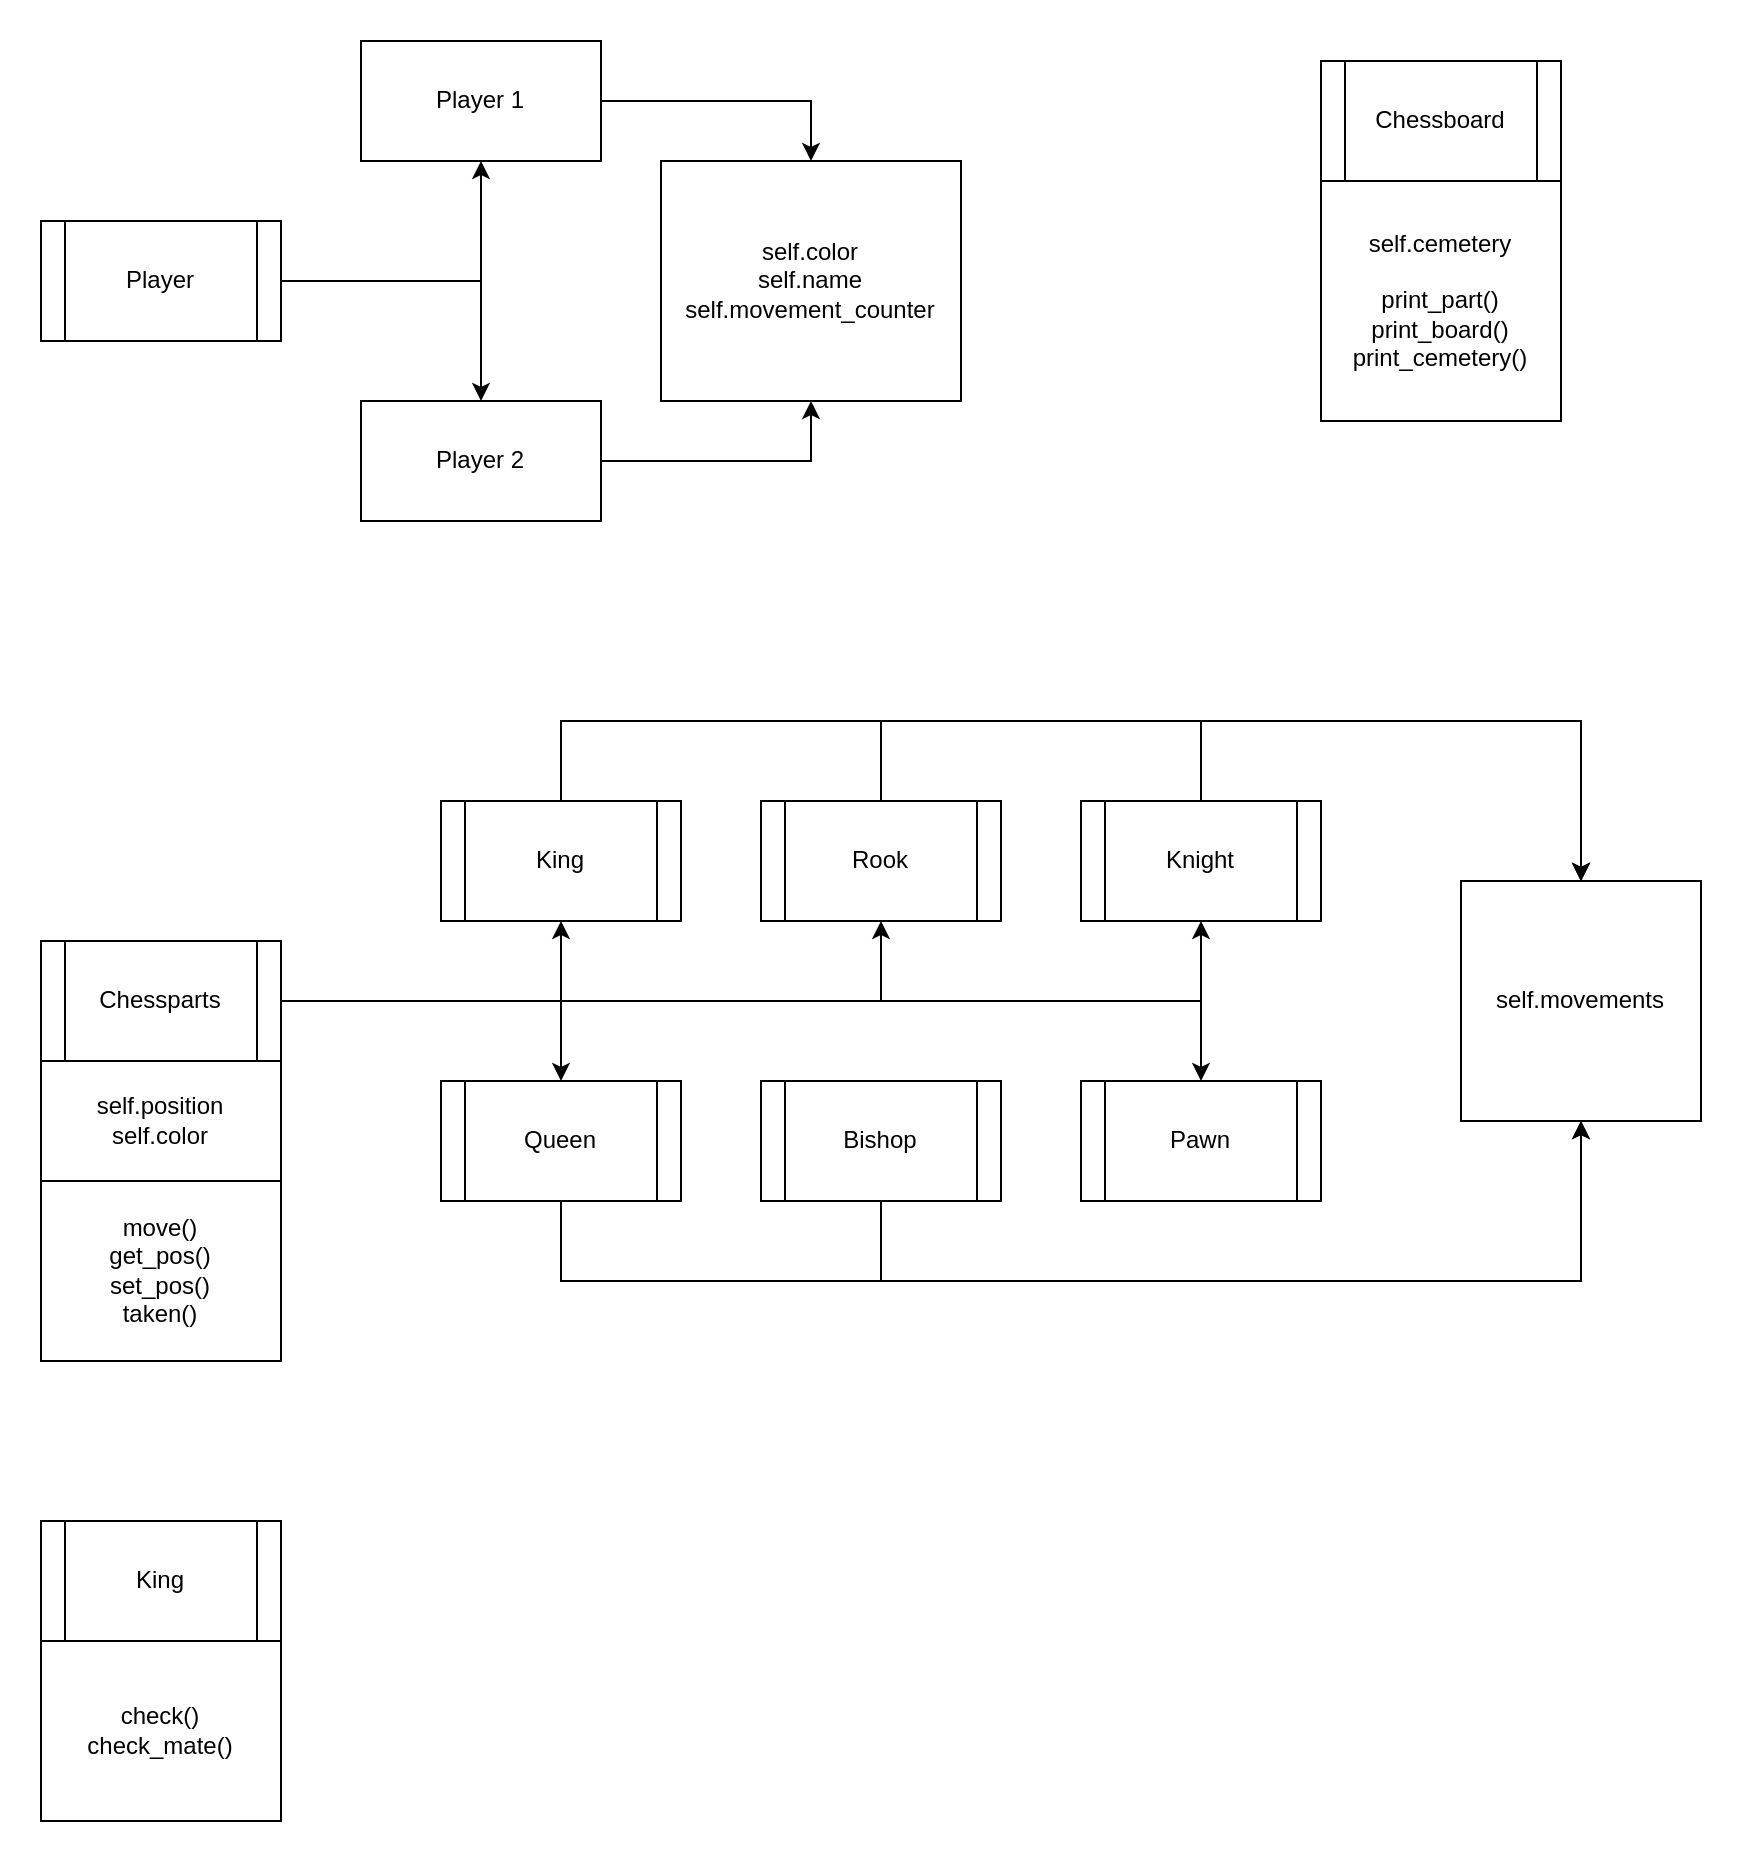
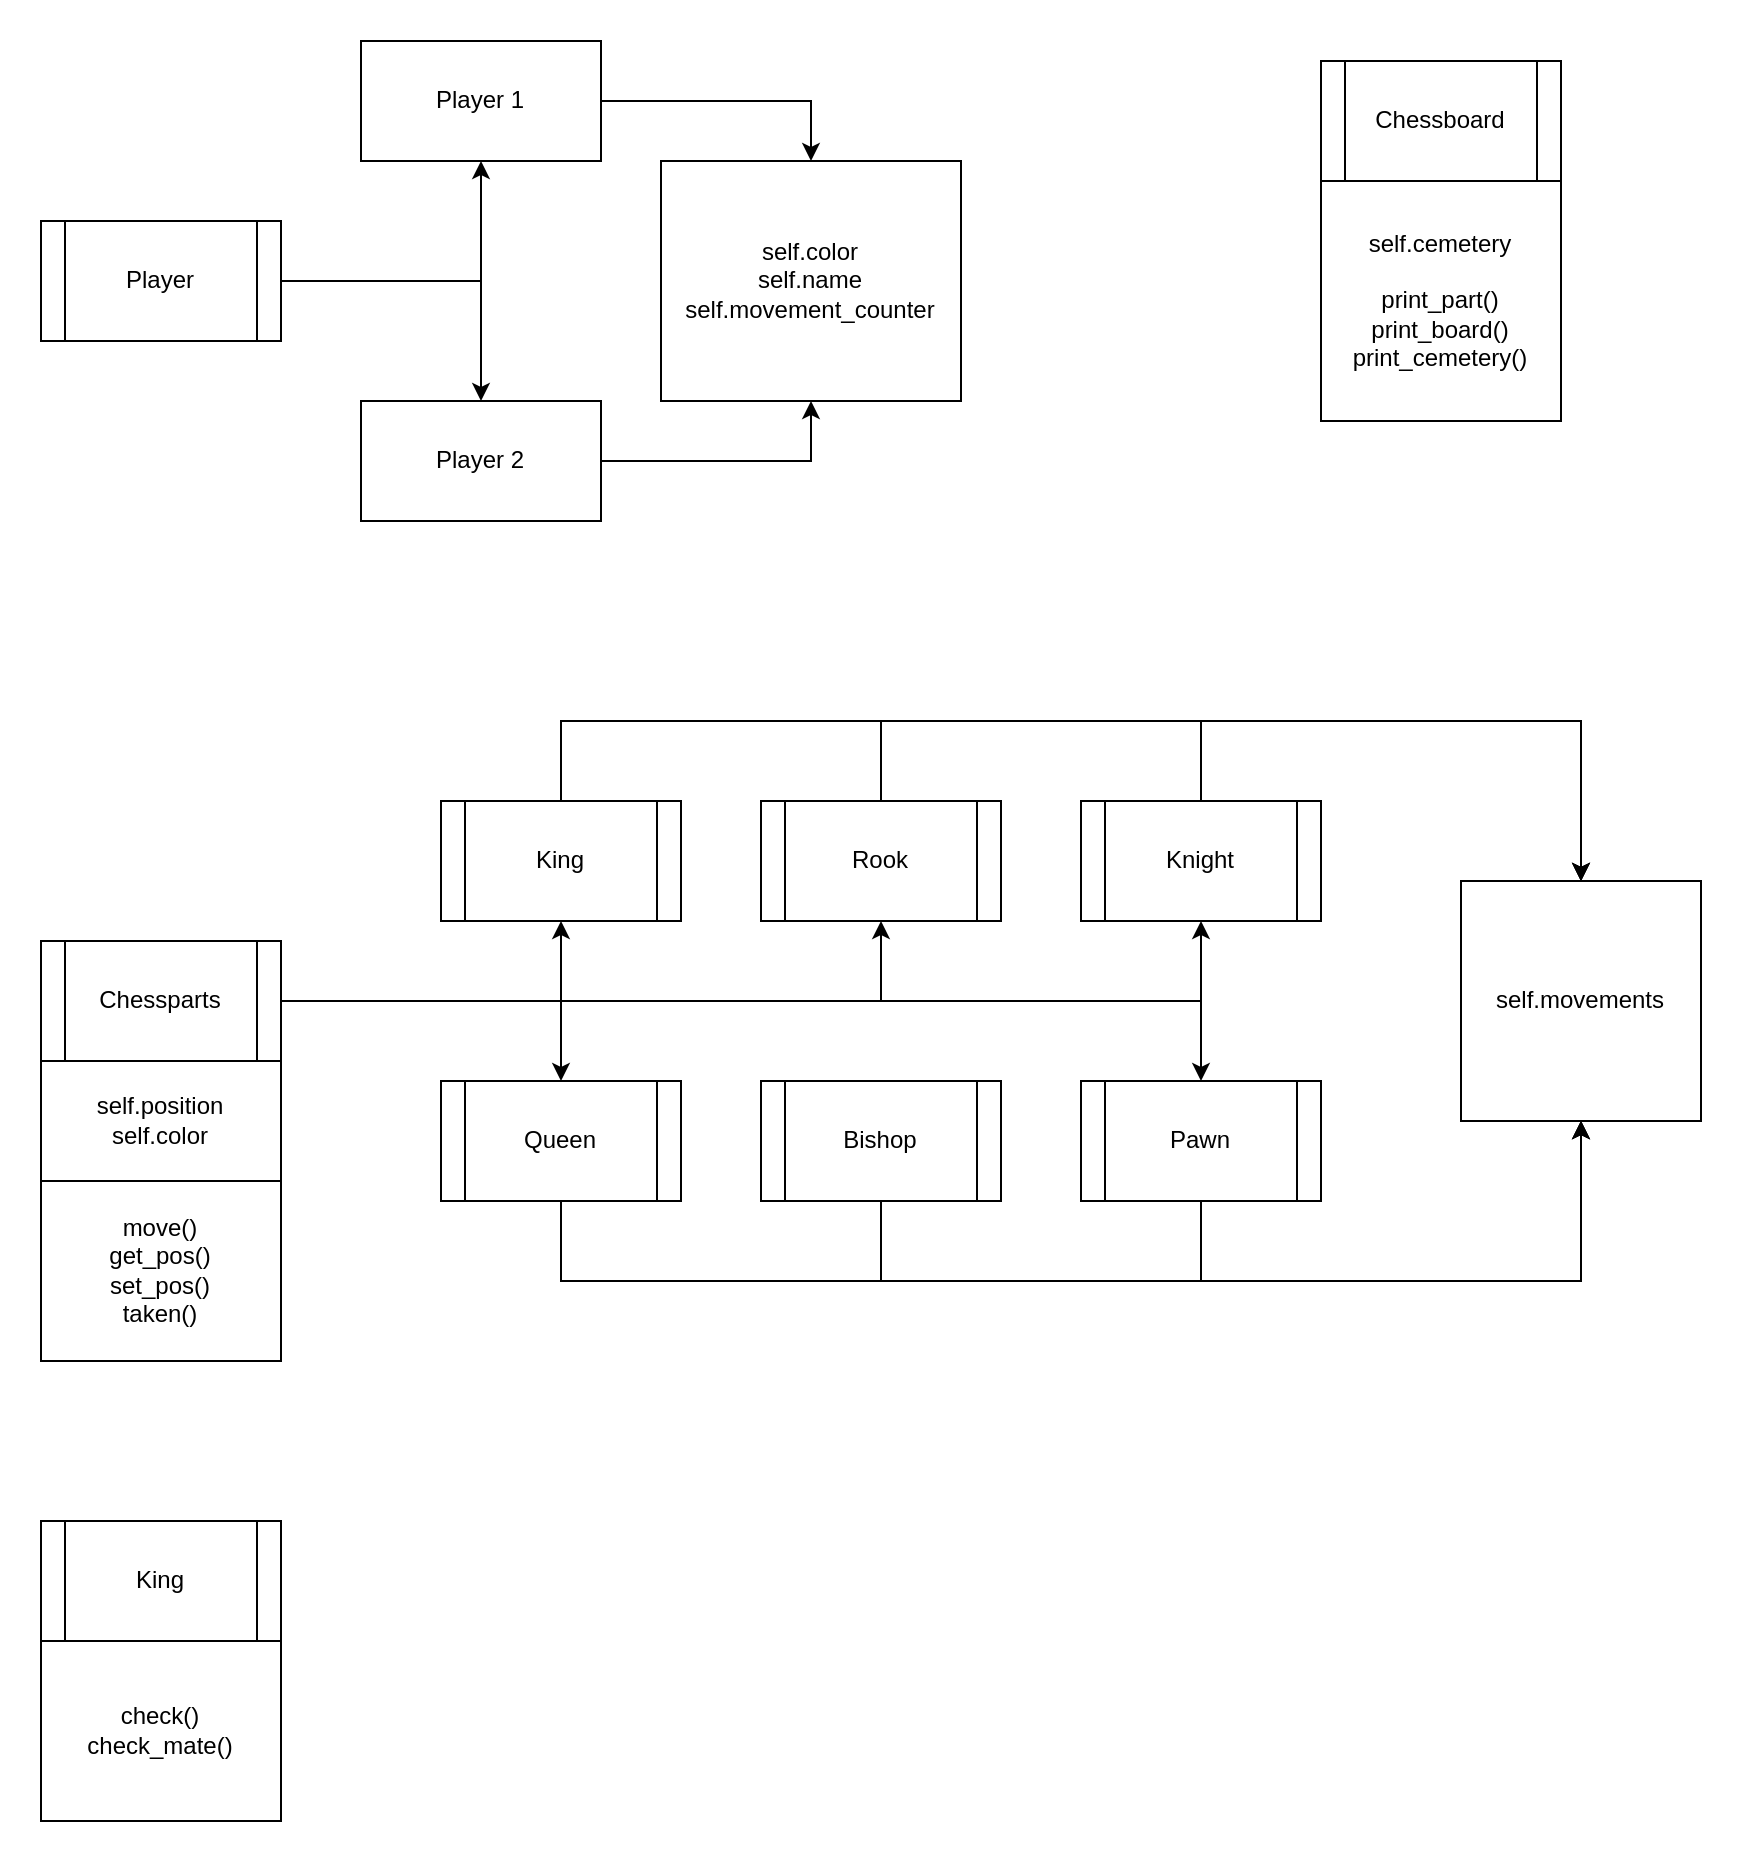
  <mxCell id="0" />
  <mxCell id="1" parent="0" />
  <mxCell id="2" style="edgeStyle=orthogonalEdgeStyle;rounded=0;orthogonalLoop=1;jettySize=auto;html=1;entryX=0.5;entryY=1;entryDx=0;entryDy=0;" edge="1" parent="1" source="4" target="6"><mxGeometry relative="1" as="geometry" /></mxCell>
  <mxCell id="3" style="edgeStyle=orthogonalEdgeStyle;rounded=0;orthogonalLoop=1;jettySize=auto;html=1;entryX=0.5;entryY=0;entryDx=0;entryDy=0;" edge="1" parent="1" source="4" target="8"><mxGeometry relative="1" as="geometry" /></mxCell>
  <mxCell id="4" value="Player" style="shape=process;whiteSpace=wrap;html=1;backgroundOutline=1;" vertex="1" parent="1"><mxGeometry x="20" y="110" width="120" height="60" as="geometry" /></mxCell>
  <mxCell id="5" style="edgeStyle=orthogonalEdgeStyle;rounded=0;orthogonalLoop=1;jettySize=auto;html=1;entryX=0.5;entryY=0;entryDx=0;entryDy=0;" edge="1" parent="1" source="6" target="29"><mxGeometry relative="1" as="geometry" /></mxCell>
  <mxCell id="6" value="Player 1" style="rounded=0;whiteSpace=wrap;html=1;" vertex="1" parent="1"><mxGeometry x="180" y="20" width="120" height="60" as="geometry" /></mxCell>
  <mxCell id="7" style="edgeStyle=orthogonalEdgeStyle;rounded=0;orthogonalLoop=1;jettySize=auto;html=1;entryX=0.5;entryY=1;entryDx=0;entryDy=0;" edge="1" parent="1" source="8" target="29"><mxGeometry relative="1" as="geometry" /></mxCell>
  <mxCell id="8" value="Player 2" style="rounded=0;whiteSpace=wrap;html=1;" vertex="1" parent="1"><mxGeometry x="180" y="200" width="120" height="60" as="geometry" /></mxCell>
  <mxCell id="9" style="edgeStyle=orthogonalEdgeStyle;rounded=0;orthogonalLoop=1;jettySize=auto;html=1;entryX=0.5;entryY=1;entryDx=0;entryDy=0;" edge="1" parent="1" source="14" target="24"><mxGeometry relative="1" as="geometry" /></mxCell>
  <mxCell id="10" style="edgeStyle=orthogonalEdgeStyle;rounded=0;orthogonalLoop=1;jettySize=auto;html=1;entryX=0.5;entryY=0;entryDx=0;entryDy=0;" edge="1" parent="1" source="14" target="26"><mxGeometry relative="1" as="geometry" /></mxCell>
  <mxCell id="11" style="edgeStyle=orthogonalEdgeStyle;rounded=0;orthogonalLoop=1;jettySize=auto;html=1;entryX=0.5;entryY=1;entryDx=0;entryDy=0;" edge="1" parent="1" source="14" target="20"><mxGeometry relative="1" as="geometry" /></mxCell>
  <mxCell id="12" style="edgeStyle=orthogonalEdgeStyle;rounded=0;orthogonalLoop=1;jettySize=auto;html=1;entryX=0.5;entryY=1;entryDx=0;entryDy=0;" edge="1" parent="1" source="14" target="16"><mxGeometry relative="1" as="geometry" /></mxCell>
  <mxCell id="13" style="edgeStyle=orthogonalEdgeStyle;rounded=0;orthogonalLoop=1;jettySize=auto;html=1;entryX=0.5;entryY=0;entryDx=0;entryDy=0;" edge="1" parent="1" source="14" target="18"><mxGeometry relative="1" as="geometry" /></mxCell>
  <mxCell id="14" value="Chessparts" style="shape=process;whiteSpace=wrap;html=1;backgroundOutline=1;" vertex="1" parent="1"><mxGeometry x="20" y="470" width="120" height="60" as="geometry" /></mxCell>
  <mxCell id="15" style="edgeStyle=orthogonalEdgeStyle;rounded=0;orthogonalLoop=1;jettySize=auto;html=1;entryX=0.5;entryY=0;entryDx=0;entryDy=0;" edge="1" parent="1" source="16" target="30"><mxGeometry relative="1" as="geometry"><Array as="points"><mxPoint x="280" y="360" /><mxPoint x="790" y="360" /></Array></mxGeometry></mxCell>
  <mxCell id="16" value="King" style="shape=process;whiteSpace=wrap;html=1;backgroundOutline=1;" vertex="1" parent="1"><mxGeometry x="220" y="400" width="120" height="60" as="geometry" /></mxCell>
  <mxCell id="17" style="edgeStyle=orthogonalEdgeStyle;rounded=0;orthogonalLoop=1;jettySize=auto;html=1;entryX=0.5;entryY=1;entryDx=0;entryDy=0;" edge="1" parent="1" source="18" target="30"><mxGeometry relative="1" as="geometry"><Array as="points"><mxPoint x="280" y="640" /><mxPoint x="790" y="640" /></Array></mxGeometry></mxCell>
  <mxCell id="18" value="Queen" style="shape=process;whiteSpace=wrap;html=1;backgroundOutline=1;" vertex="1" parent="1"><mxGeometry x="220" y="540" width="120" height="60" as="geometry" /></mxCell>
  <mxCell id="19" style="edgeStyle=orthogonalEdgeStyle;rounded=0;orthogonalLoop=1;jettySize=auto;html=1;entryX=0.5;entryY=0;entryDx=0;entryDy=0;" edge="1" parent="1" source="20" target="30"><mxGeometry relative="1" as="geometry"><Array as="points"><mxPoint x="440" y="360" /><mxPoint x="790" y="360" /></Array></mxGeometry></mxCell>
  <mxCell id="20" value="Rook" style="shape=process;whiteSpace=wrap;html=1;backgroundOutline=1;" vertex="1" parent="1"><mxGeometry x="380" y="400" width="120" height="60" as="geometry" /></mxCell>
  <mxCell id="21" style="edgeStyle=orthogonalEdgeStyle;rounded=0;orthogonalLoop=1;jettySize=auto;html=1;entryX=0.5;entryY=1;entryDx=0;entryDy=0;" edge="1" parent="1" source="22" target="30"><mxGeometry relative="1" as="geometry"><Array as="points"><mxPoint x="440" y="640" /><mxPoint x="790" y="640" /></Array></mxGeometry></mxCell>
  <mxCell id="22" value="Bishop" style="shape=process;whiteSpace=wrap;html=1;backgroundOutline=1;" vertex="1" parent="1"><mxGeometry x="380" y="540" width="120" height="60" as="geometry" /></mxCell>
  <mxCell id="23" style="edgeStyle=orthogonalEdgeStyle;rounded=0;orthogonalLoop=1;jettySize=auto;html=1;entryX=0.5;entryY=0;entryDx=0;entryDy=0;" edge="1" parent="1" source="24" target="30"><mxGeometry relative="1" as="geometry"><Array as="points"><mxPoint x="600" y="360" /><mxPoint x="790" y="360" /></Array></mxGeometry></mxCell>
  <mxCell id="24" value="Knight" style="shape=process;whiteSpace=wrap;html=1;backgroundOutline=1;" vertex="1" parent="1"><mxGeometry x="540" y="400" width="120" height="60" as="geometry" /></mxCell>
+ <mxCell id="25" style="edgeStyle=orthogonalEdgeStyle;rounded=0;orthogonalLoop=1;jettySize=auto;html=1;entryX=0.5;entryY=1;entryDx=0;entryDy=0;" edge="1" parent="1" source="26" target="30"><mxGeometry relative="1" as="geometry"><Array as="points"><mxPoint x="600" y="640" /><mxPoint x="790" y="640" /></Array></mxGeometry></mxCell>
  <mxCell id="26" value="Pawn" style="shape=process;whiteSpace=wrap;html=1;backgroundOutline=1;" vertex="1" parent="1"><mxGeometry x="540" y="540" width="120" height="60" as="geometry" /></mxCell>
  <mxCell id="27" value="self.position&lt;br&gt;self.color" style="rounded=0;whiteSpace=wrap;html=1;" vertex="1" parent="1"><mxGeometry x="20" y="530" width="120" height="60" as="geometry" /></mxCell>
  <mxCell id="28" value="move()&lt;br&gt;get_pos()&lt;br&gt;set_pos()&lt;br&gt;taken()" style="rounded=0;whiteSpace=wrap;html=1;" vertex="1" parent="1"><mxGeometry x="20" y="590" width="120" height="90" as="geometry" /></mxCell>
  <mxCell id="29" value="self.color&lt;br&gt;self.name&lt;br&gt;self.movement_counter" style="rounded=0;whiteSpace=wrap;html=1;" vertex="1" parent="1"><mxGeometry x="330" y="80" width="150" height="120" as="geometry" /></mxCell>
  <mxCell id="30" value="self.movements" style="rounded=0;whiteSpace=wrap;html=1;" vertex="1" parent="1"><mxGeometry x="730" y="440" width="120" height="120" as="geometry" /></mxCell>
  <mxCell id="31" value="King" style="shape=process;whiteSpace=wrap;html=1;backgroundOutline=1;" vertex="1" parent="1"><mxGeometry x="20" y="760" width="120" height="60" as="geometry" /></mxCell>
  <mxCell id="32" value="check()&lt;br&gt;check_mate()" style="rounded=0;whiteSpace=wrap;html=1;" vertex="1" parent="1"><mxGeometry x="20" y="820" width="120" height="90" as="geometry" /></mxCell>
  <mxCell id="33" value="Chessboard" style="shape=process;whiteSpace=wrap;html=1;backgroundOutline=1;" vertex="1" parent="1"><mxGeometry x="660" y="30" width="120" height="60" as="geometry" /></mxCell>
  <mxCell id="34" value="self.cemetery&lt;br&gt;&lt;br&gt;print_part()&lt;br&gt;print_board()&lt;br&gt;print_cemetery()" style="rounded=0;whiteSpace=wrap;html=1;" vertex="1" parent="1"><mxGeometry x="660" y="90" width="120" height="120" as="geometry" /></mxCell>
